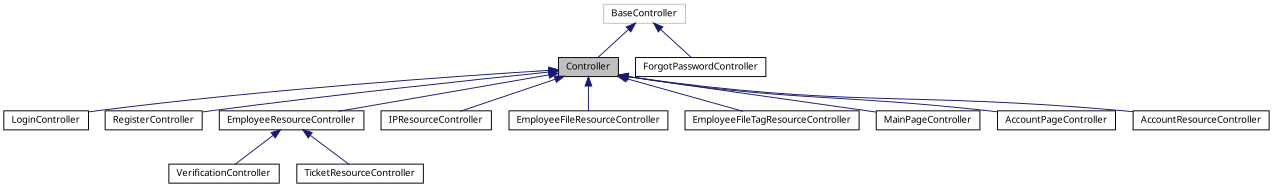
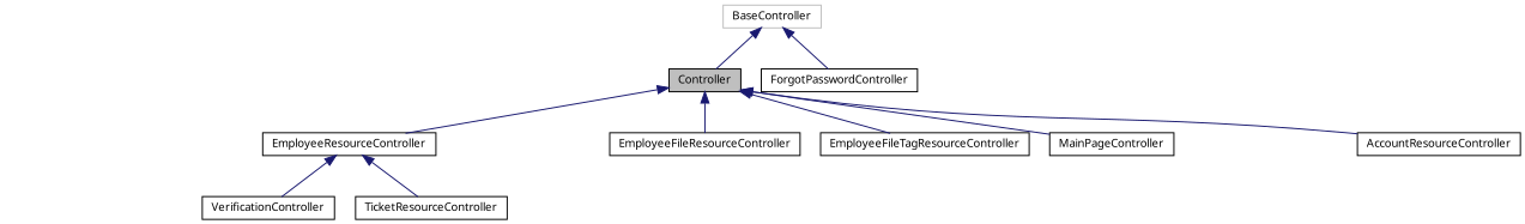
  digraph {
    fontname="Noto Sans"
    rankdir=TB
    node [color=black fillcolor=white fontname="Noto Sans" fontsize=10 shape=record style=filled]
    edge [color=midnightblue dir=back fontname="Noto Sans" fontsize=10 labelfontname=Helvetica labelfontsize=10 style=solid]
    n1 [fillcolor=grey75 fontcolor=black height=0.2 label=Controller width=0.4]
-   n2 [height=0.2 label=LoginController width=0.4]
-   n3 [height=0.2 label=RegisterController width=0.4]
    n4 [height=0.2 label=EmployeeResourceController width=0.4]
-   n5 [height=0.2 label=IPResourceController width=0.4]
    n6 [height=0.2 label=EmployeeFileResourceController width=0.4]
    n7 [height=0.2 label=EmployeeFileTagResourceController width=0.4]
    n8 [height=0.2 label=MainPageController width=0.4]
-   n9 [height=0.2 label=AccountPageController width=0.4]
    n10 [height=0.2 label=AccountResourceController width=0.4]
    n11 [height=0.2 label=ForgotPasswordController width=0.4]
    n12 [height=0.2 label=VerificationController width=0.4]
    n13 [height=0.2 label=TicketResourceController width=0.4]
    n14 [color=grey75 height=0.2 label=BaseController width=0.4]
-   n1 -> n2
-   n1 -> n3
    n1 -> n4
-   n1 -> n5
    n1 -> n6
    n1 -> n7
    n1 -> n8
-   n1 -> n9
    n1 -> n10
    n4 -> n12
    n4 -> n13
    n14 -> n1
    n14 -> n11
  }
